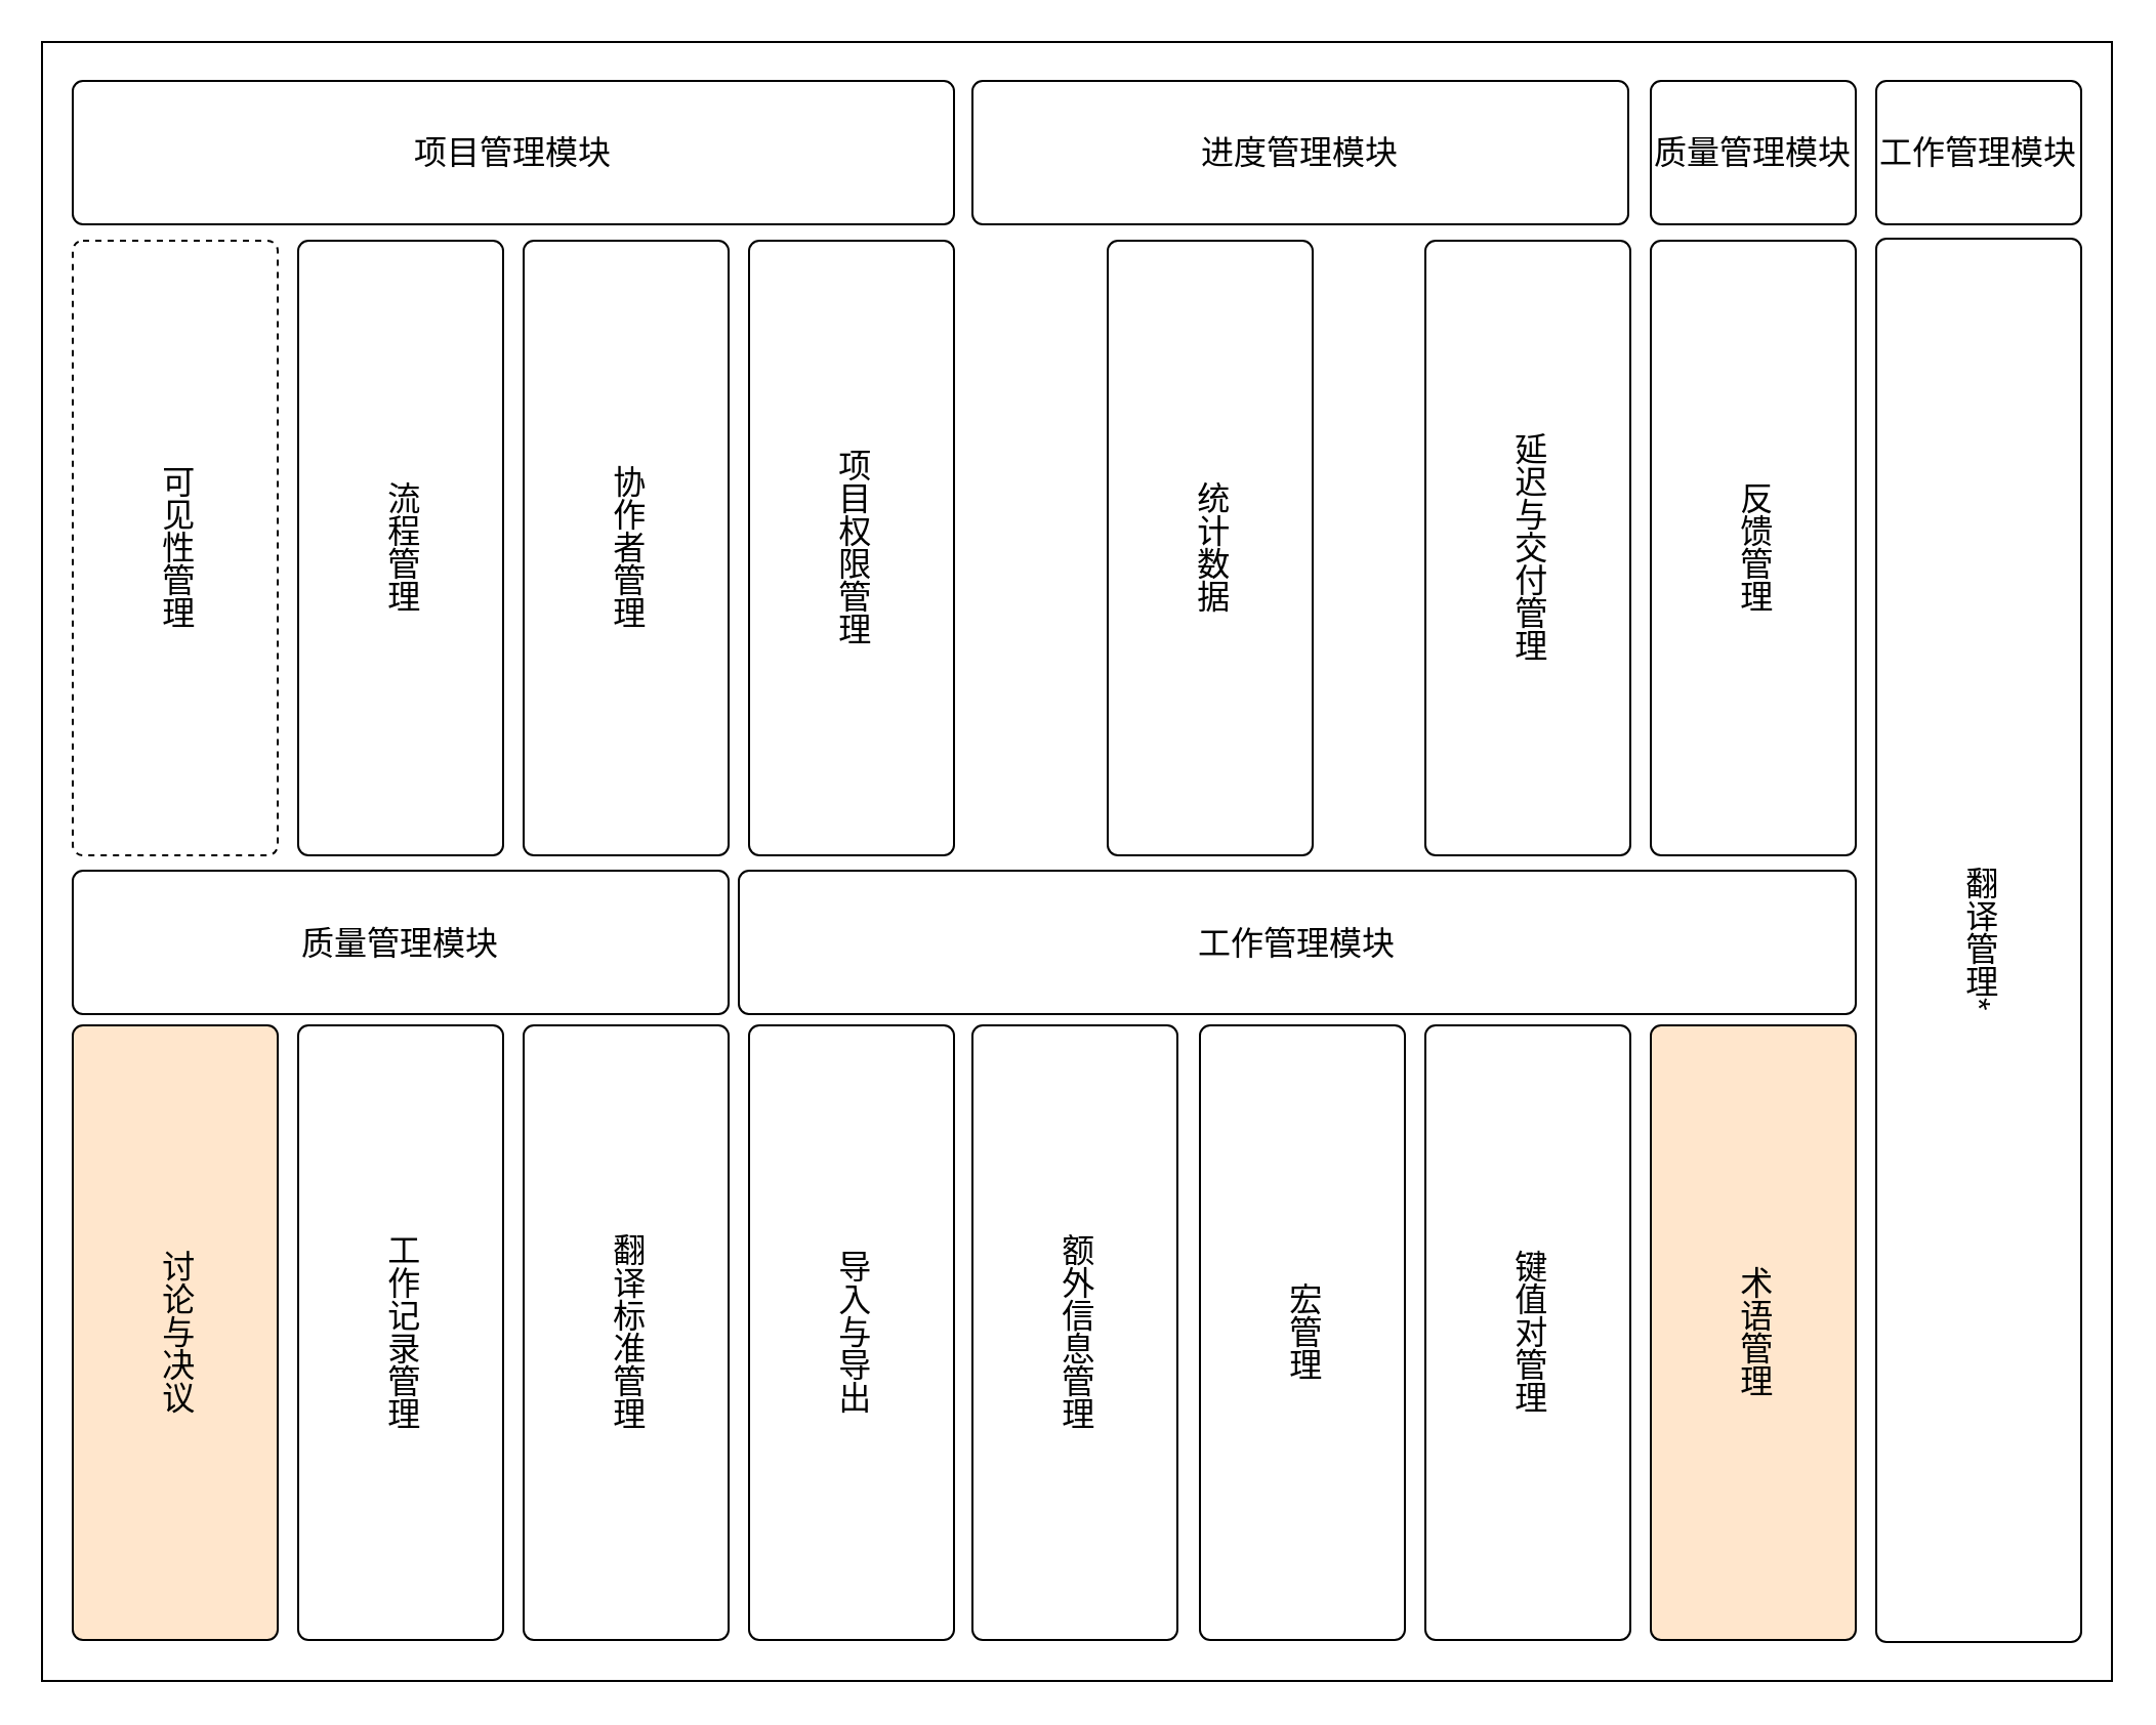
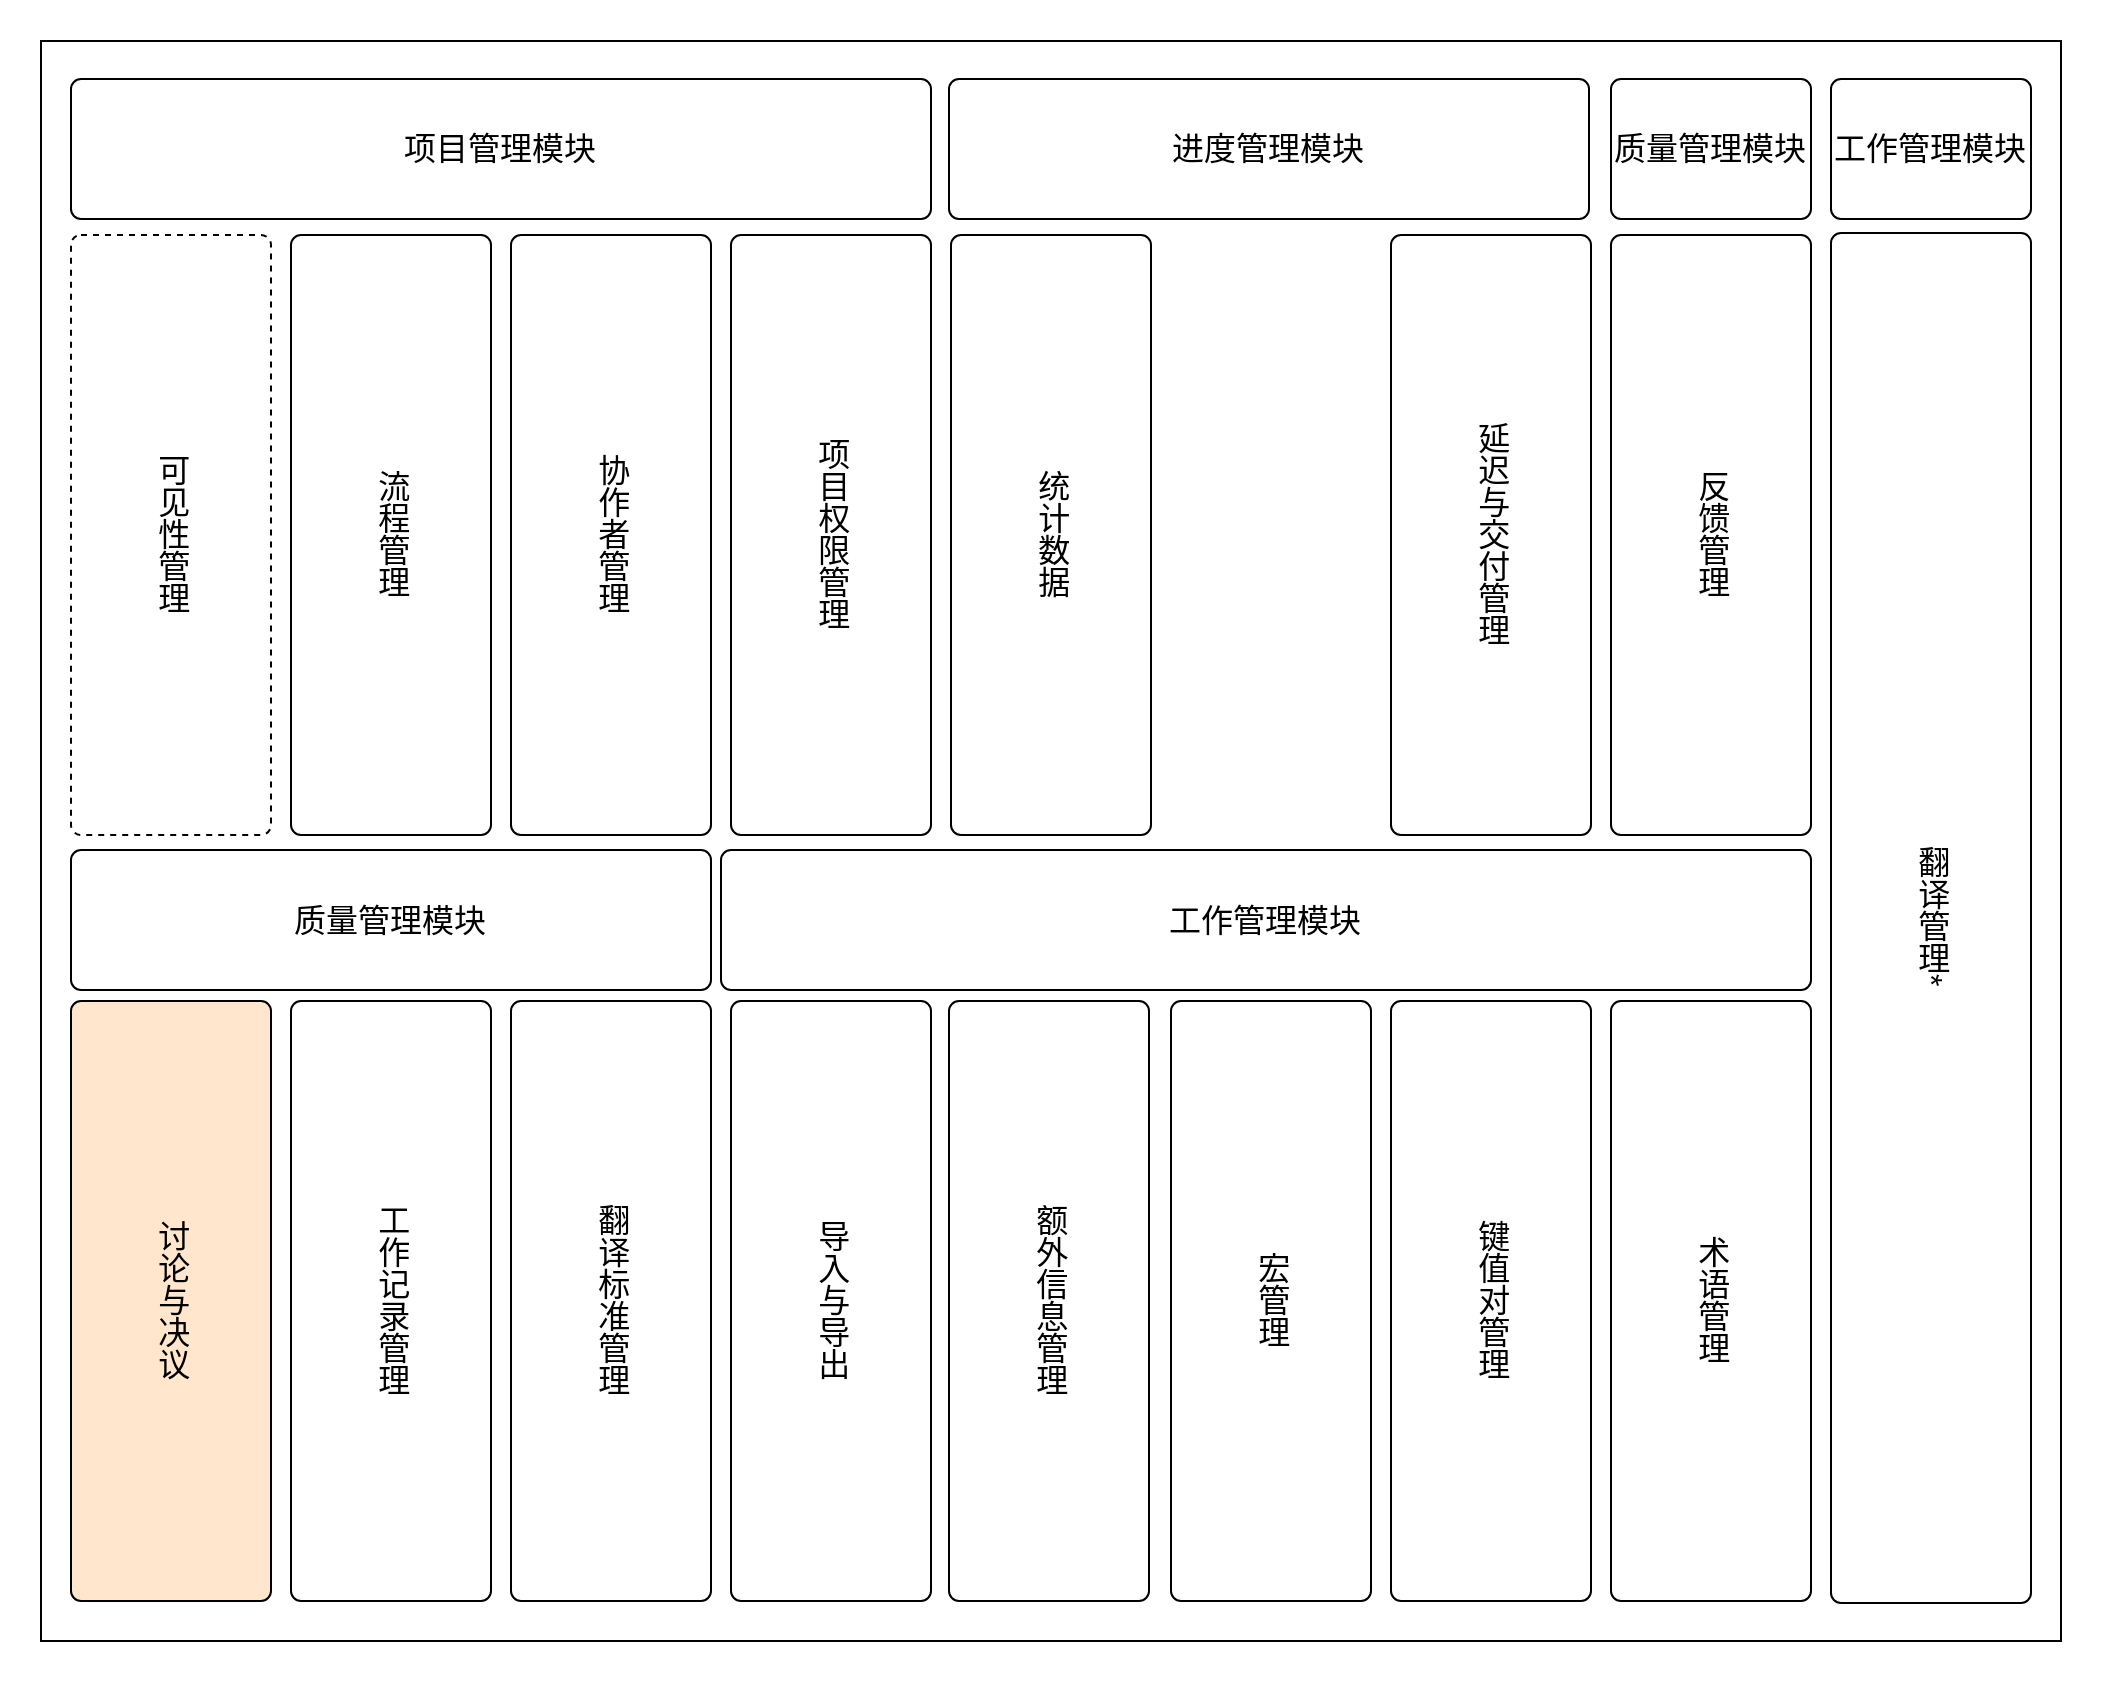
  <mxCell id="0" />
  <mxCell id="1" parent="0" />
  <mxCell id="2" value="" style="rounded=0;whiteSpace=wrap;html=1;verticalAlign=middle;" vertex="1" parent="1"><mxGeometry width="1010" height="800" as="geometry" x="20" y="20" /></mxCell>
  <mxCell id="3" value="可见性管理" style="html=1;align=center;verticalAlign=middle;rounded=1;absoluteArcSize=1;arcSize=10;dashed=1;whiteSpace=wrap;textDirection=vertical-lr;fontSize=16;labelPosition=center;verticalLabelPosition=middle;" vertex="1" parent="1"><mxGeometry x="35" y="117" width="100" height="300" as="geometry" /></mxCell>
  <mxCell id="4" value="流程管理" style="html=1;align=center;verticalAlign=middle;rounded=1;absoluteArcSize=1;arcSize=10;dashed=0;whiteSpace=wrap;textDirection=vertical-lr;fontSize=16;" vertex="1" parent="1"><mxGeometry x="145" y="117" width="100" height="300" as="geometry" /></mxCell>
  <mxCell id="5" value="协作者管理" style="html=1;align=center;verticalAlign=middle;rounded=1;absoluteArcSize=1;arcSize=10;dashed=0;whiteSpace=wrap;textDirection=vertical-lr;fontSize=16;" vertex="1" parent="1"><mxGeometry x="255" y="117" width="100" height="300" as="geometry" /></mxCell>
  <mxCell id="6" value="项目权限管理" style="html=1;align=center;verticalAlign=middle;rounded=1;absoluteArcSize=1;arcSize=10;dashed=0;whiteSpace=wrap;textDirection=vertical-lr;fontSize=16;" vertex="1" parent="1"><mxGeometry x="365" y="117" width="100" height="300" as="geometry" /></mxCell>
- <mxCell id="7" value="统计数据" style="html=1;align=center;verticalAlign=middle;rounded=1;absoluteArcSize=1;arcSize=10;dashed=0;whiteSpace=wrap;textDirection=vertical-lr;fontSize=16;" vertex="1" parent="1"><mxGeometry x="540" y="117" width="100" height="300" as="geometry" /></mxCell>
+ <mxCell id="7" value="统计数据" style="html=1;align=center;verticalAlign=middle;rounded=1;absoluteArcSize=1;arcSize=10;dashed=0;whiteSpace=wrap;textDirection=vertical-lr;fontSize=16;" vertex="1" parent="1"><mxGeometry x="475" y="117" width="100" height="300" as="geometry" /></mxCell>
  <mxCell id="8" value="延迟与交付管理" style="html=1;align=center;verticalAlign=middle;rounded=1;absoluteArcSize=1;arcSize=10;dashed=0;whiteSpace=wrap;textDirection=vertical-lr;fontSize=16;" vertex="1" parent="1"><mxGeometry x="695" y="117" width="100" height="300" as="geometry" /></mxCell>
  <mxCell id="9" value="反馈管理" style="html=1;align=center;verticalAlign=middle;rounded=1;absoluteArcSize=1;arcSize=10;dashed=0;whiteSpace=wrap;textDirection=vertical-lr;fontSize=16;" vertex="1" parent="1"><mxGeometry x="805" y="117" width="100" height="300" as="geometry" /></mxCell>
  <mxCell id="10" value="讨论与决议" style="html=1;align=center;verticalAlign=middle;rounded=1;absoluteArcSize=1;arcSize=10;dashed=0;whiteSpace=wrap;textDirection=vertical-lr;fontSize=16;fillColor=#ffe6cc;" vertex="1" parent="1"><mxGeometry x="35" y="500" width="100" height="300" as="geometry" /></mxCell>
  <mxCell id="11" value="工作记录管理" style="html=1;align=center;verticalAlign=middle;rounded=1;absoluteArcSize=1;arcSize=10;dashed=0;whiteSpace=wrap;textDirection=vertical-lr;fontSize=16;" vertex="1" parent="1"><mxGeometry x="145" y="500" width="100" height="300" as="geometry" /></mxCell>
  <mxCell id="12" value="翻译标准管理" style="html=1;align=center;verticalAlign=middle;rounded=1;absoluteArcSize=1;arcSize=10;dashed=0;whiteSpace=wrap;textDirection=vertical-lr;fontSize=16;" vertex="1" parent="1"><mxGeometry x="255" y="500" width="100" height="300" as="geometry" /></mxCell>
  <mxCell id="13" value="导入与导出" style="html=1;align=center;verticalAlign=middle;rounded=1;absoluteArcSize=1;arcSize=10;dashed=0;whiteSpace=wrap;textDirection=vertical-lr;fontSize=16;" vertex="1" parent="1"><mxGeometry x="365" y="500" width="100" height="300" as="geometry" /></mxCell>
  <mxCell id="14" value="额外信息管理" style="html=1;align=center;verticalAlign=middle;rounded=1;absoluteArcSize=1;arcSize=10;dashed=0;whiteSpace=wrap;textDirection=vertical-lr;fontSize=16;" vertex="1" parent="1"><mxGeometry x="474" y="500" width="100" height="300" as="geometry" /></mxCell>
  <mxCell id="15" value="宏管理" style="html=1;align=center;verticalAlign=middle;rounded=1;absoluteArcSize=1;arcSize=10;dashed=0;whiteSpace=wrap;textDirection=vertical-lr;fontSize=16;" vertex="1" parent="1"><mxGeometry x="585" y="500" width="100" height="300" as="geometry" /></mxCell>
  <mxCell id="16" value="键值对管理" style="html=1;align=center;verticalAlign=middle;rounded=1;absoluteArcSize=1;arcSize=10;dashed=0;whiteSpace=wrap;textDirection=vertical-lr;fontSize=16;" vertex="1" parent="1"><mxGeometry x="695" y="500" width="100" height="300" as="geometry" /></mxCell>
- <mxCell id="17" value="术语管理" style="html=1;align=center;verticalAlign=middle;rounded=1;absoluteArcSize=1;arcSize=10;dashed=0;whiteSpace=wrap;textDirection=vertical-lr;fontSize=16;fillColor=#ffe6cc;" vertex="1" parent="1"><mxGeometry x="805" y="500" width="100" height="300" as="geometry" /></mxCell>
+ <mxCell id="17" value="术语管理" style="html=1;align=center;verticalAlign=middle;rounded=1;absoluteArcSize=1;arcSize=10;dashed=0;whiteSpace=wrap;textDirection=vertical-lr;fontSize=16;" vertex="1" parent="1"><mxGeometry x="805" y="500" width="100" height="300" as="geometry" /></mxCell>
  <mxCell id="18" value="翻译管理*" style="html=1;align=center;verticalAlign=middle;rounded=1;absoluteArcSize=1;arcSize=10;dashed=0;whiteSpace=wrap;textDirection=vertical-lr;fontSize=16;" vertex="1" parent="1"><mxGeometry x="915" y="116" width="100" height="685" as="geometry" /></mxCell>
  <mxCell id="19" value="项目管理模块" style="html=1;align=center;verticalAlign=middle;rounded=1;absoluteArcSize=1;arcSize=10;dashed=0;whiteSpace=wrap;fontSize=16;" vertex="1" parent="1"><mxGeometry x="35" y="39" width="430" height="70" as="geometry" /></mxCell>
  <mxCell id="20" value="进度管理模块" style="html=1;align=center;verticalAlign=middle;rounded=1;absoluteArcSize=1;arcSize=10;dashed=0;whiteSpace=wrap;fontSize=16;" vertex="1" parent="1"><mxGeometry x="474" y="39" width="320" height="70" as="geometry" /></mxCell>
  <mxCell id="21" value="质量管理模块" style="html=1;align=center;verticalAlign=middle;rounded=1;absoluteArcSize=1;arcSize=10;dashed=0;whiteSpace=wrap;fontSize=16;" vertex="1" parent="1"><mxGeometry x="805" y="39" width="100" height="70" as="geometry" /></mxCell>
  <mxCell id="22" value="工作管理模块" style="html=1;align=center;verticalAlign=middle;rounded=1;absoluteArcSize=1;arcSize=10;dashed=0;whiteSpace=wrap;fontSize=16;" vertex="1" parent="1"><mxGeometry x="915" y="39" width="100" height="70" as="geometry" /></mxCell>
  <mxCell id="23" value="质量管理模块" style="html=1;align=center;verticalAlign=middle;rounded=1;absoluteArcSize=1;arcSize=10;dashed=0;whiteSpace=wrap;fontSize=16;" vertex="1" parent="1"><mxGeometry x="35" y="424.5" width="320" height="70" as="geometry" /></mxCell>
  <mxCell id="24" value="工作管理模块" style="html=1;align=center;verticalAlign=middle;rounded=1;absoluteArcSize=1;arcSize=10;dashed=0;whiteSpace=wrap;fontSize=16;" vertex="1" parent="1"><mxGeometry x="360" y="424.5" width="545" height="70" as="geometry" /></mxCell>
